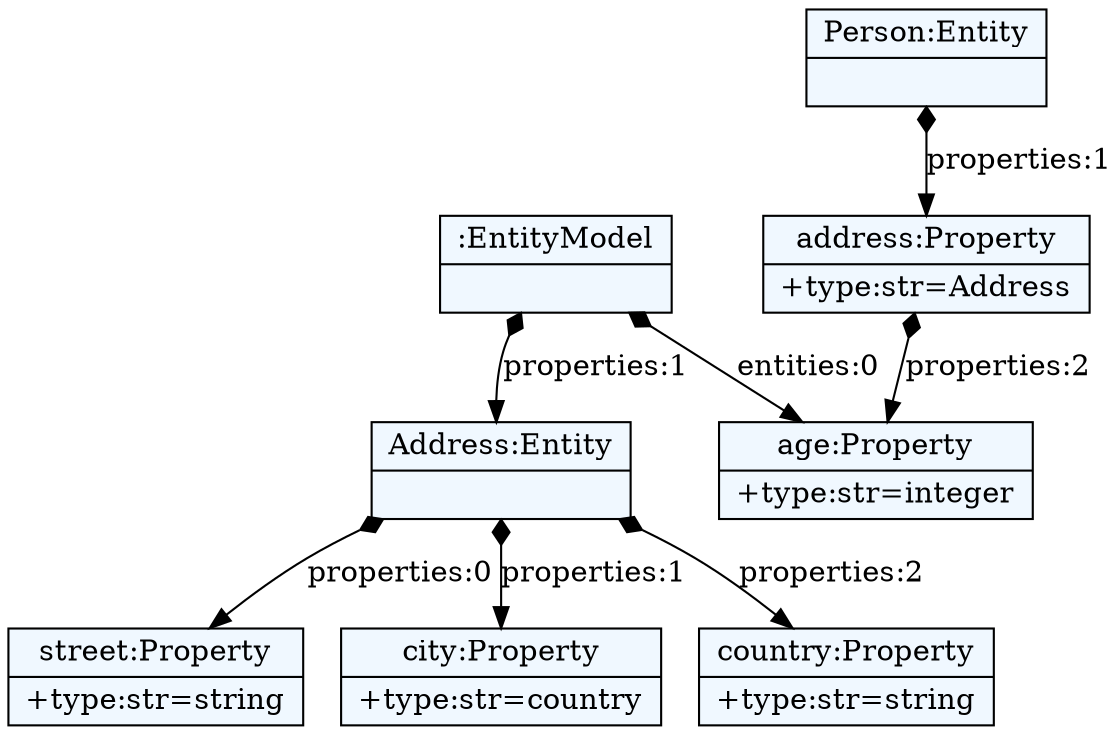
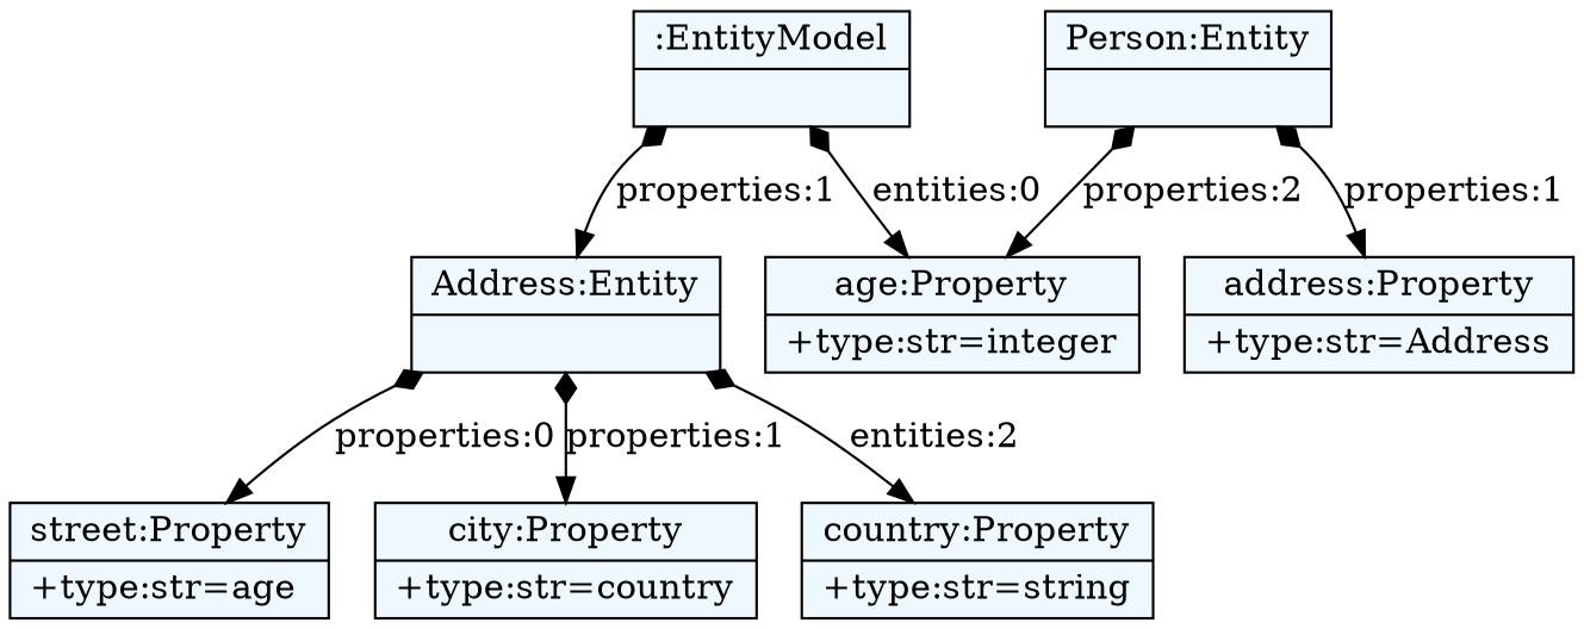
  digraph {
    fontname="Bitstream Vera Sans"
    fontsize=8
    node [fillcolor=aliceblue shape=record style=filled]
    edge [arrowtail=diamond dir=both]
    n1 [label="{:EntityModel|}"]
    n2 [label="{Address:Entity|}"]
    n3 [label="{age:Property|+type:str=integer\l}"]
    n4 [label="{Person:Entity|}"]
    n5 [label="{address:Property|+type:str=Address\l}"]
-   n6 [label="{street:Property|+type:str=string\l}"]
+   n6 [label="{street:Property|+type:str=age\l}"]
    n7 [label="{city:Property|+type:str=country\l}"]
    n8 [label="{country:Property|+type:str=string\l}"]
    n1 -> n2 [label="properties:1"]
    n1 -> n3 [label="entities:0"]
    n2 -> n6 [label="properties:0"]
    n2 -> n7 [label="properties:1"]
-   n2 -> n8 [label="properties:2"]
-   n5 -> n3 [label="properties:2"]
+   n2 -> n8 [label="entities:2"]
+   n4 -> n3 [label="properties:2"]
    n4 -> n5 [label="properties:1"]
  }
